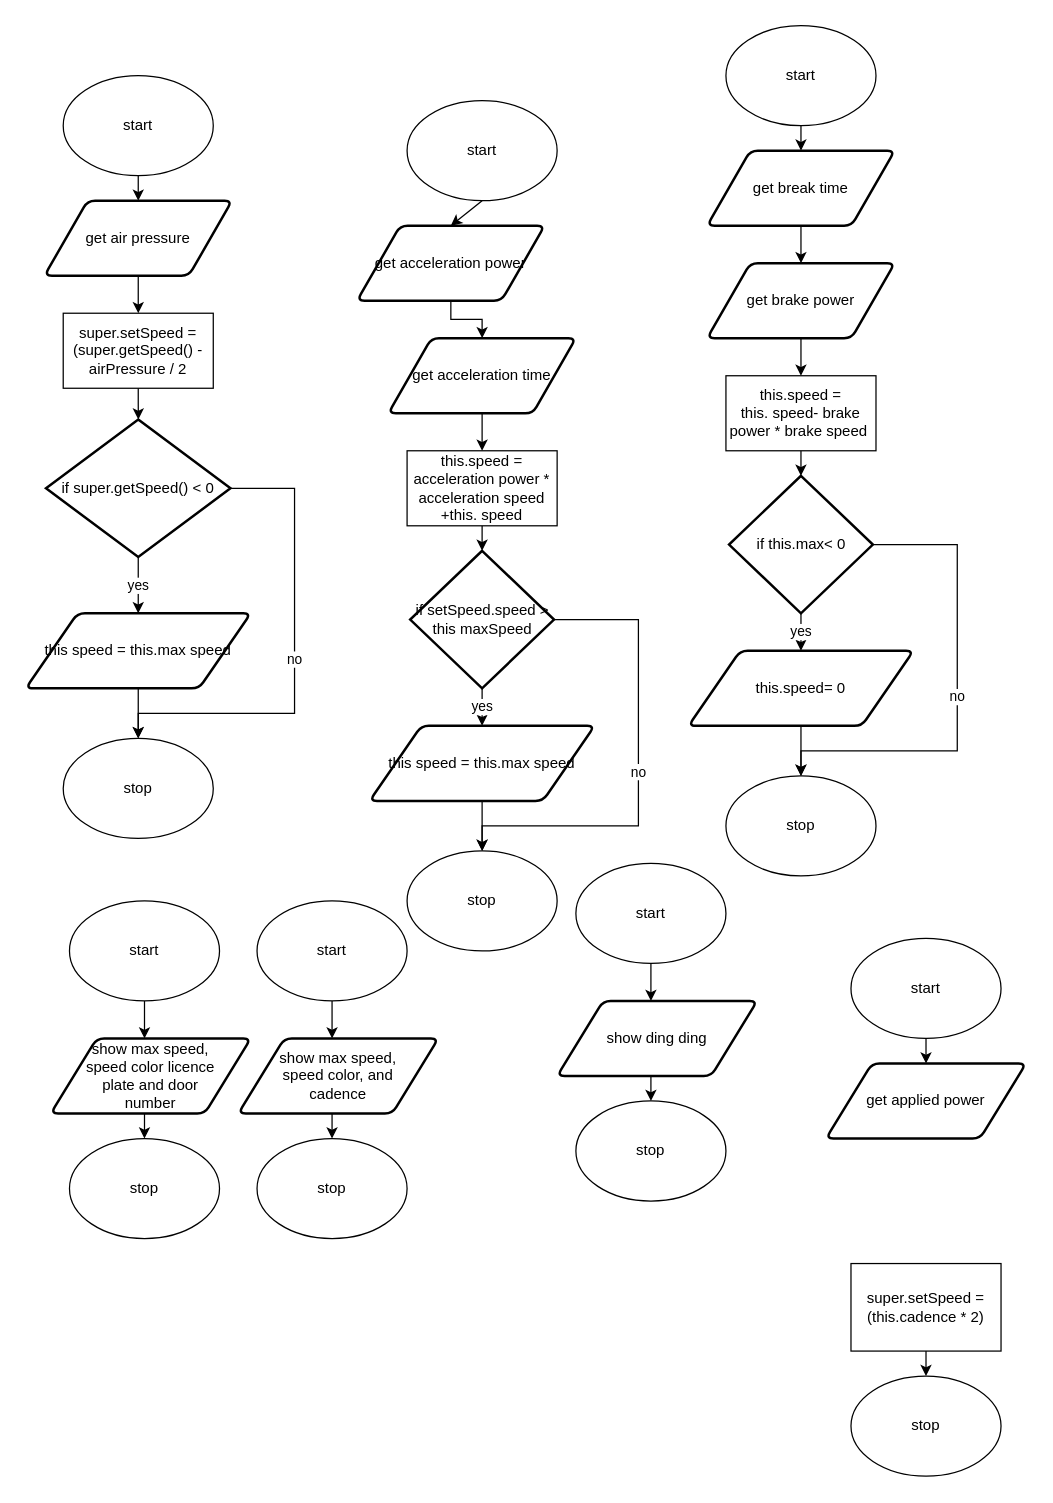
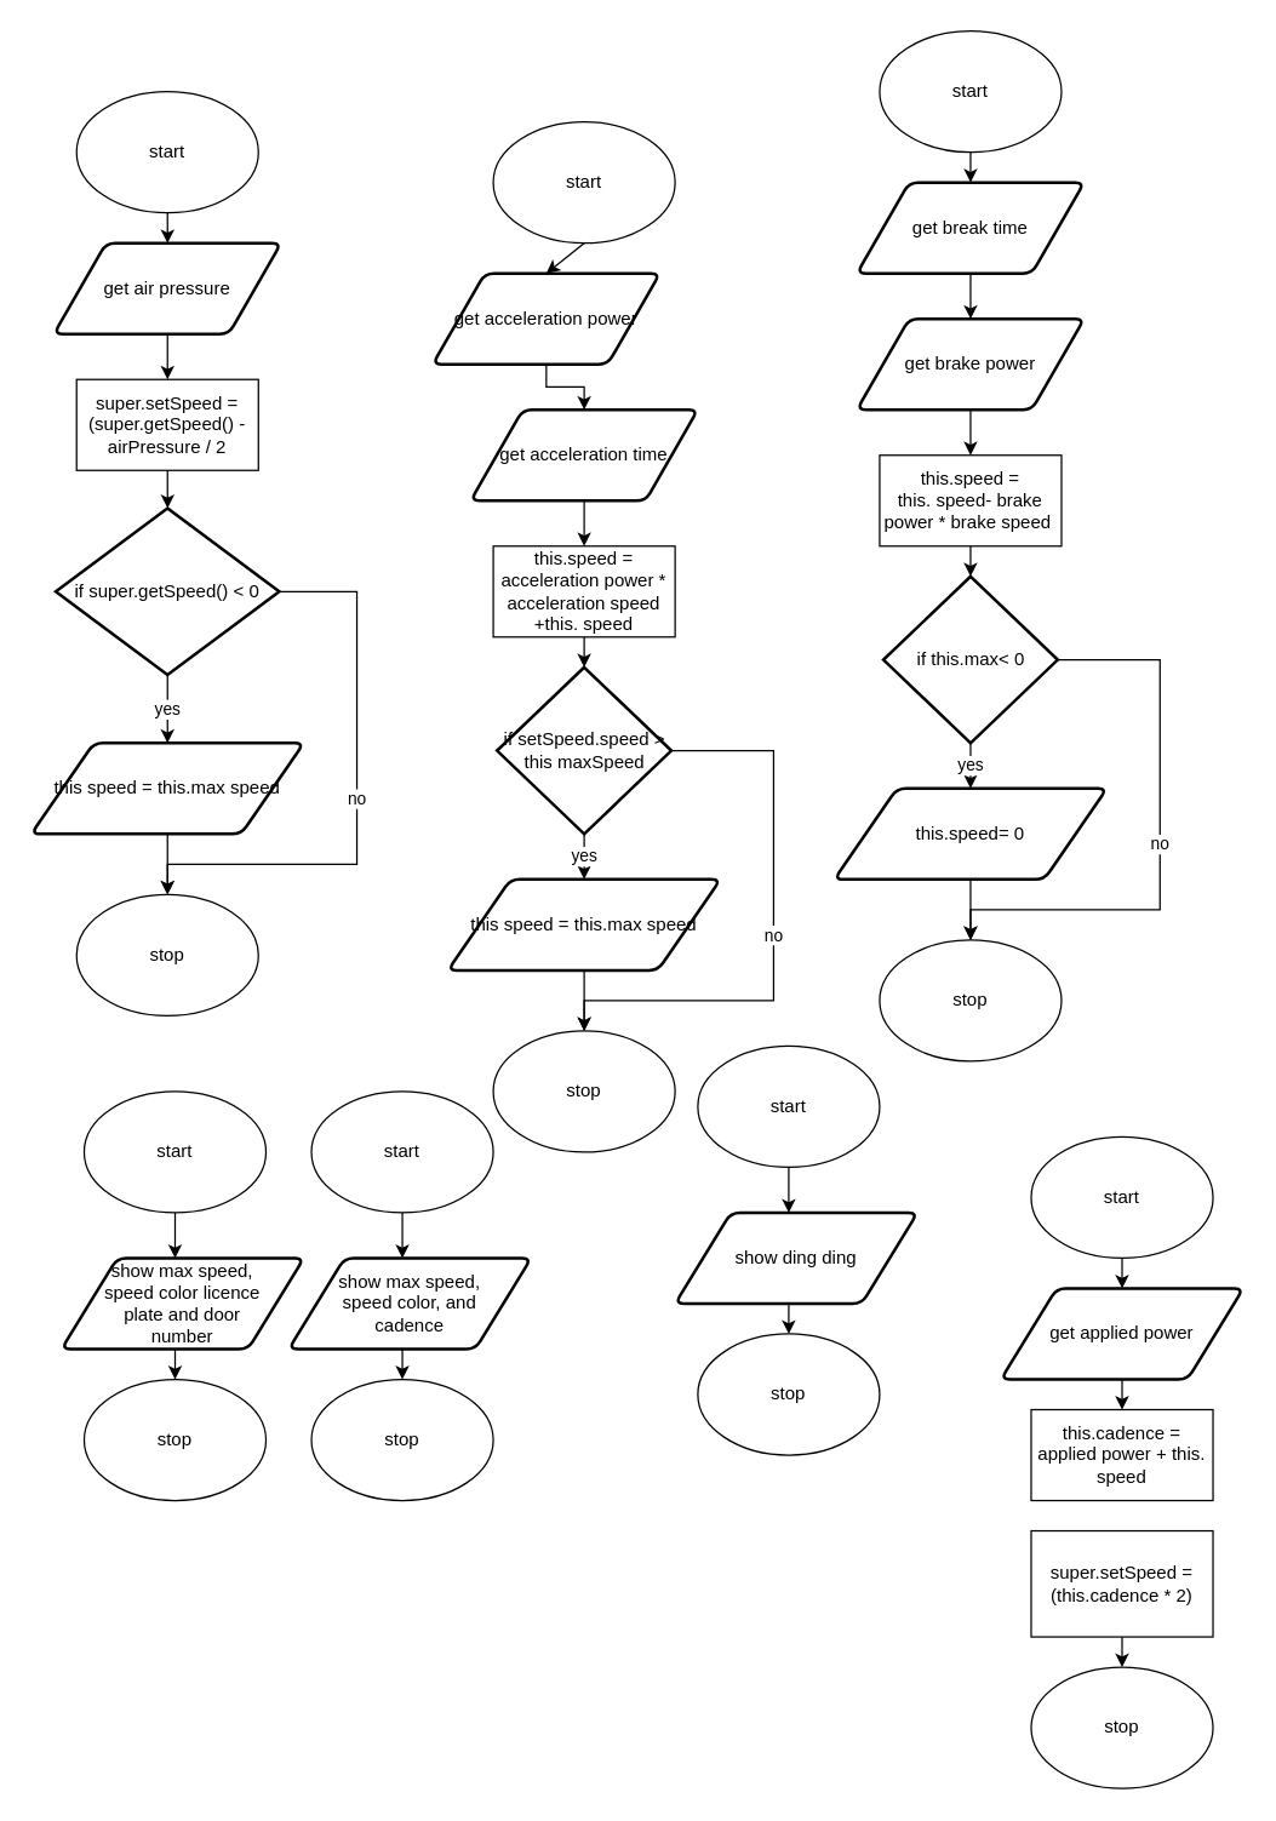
  <mxCell id="0" />
  <mxCell id="1" parent="0" />
  <mxCell id="2" style="edgeStyle=none;html=1;exitX=0.5;exitY=1;exitDx=0;exitDy=0;entryX=0.5;entryY=0;entryDx=0;entryDy=0;" parent="1" source="3" target="6" edge="1"><mxGeometry relative="1" as="geometry" /></mxCell>
  <mxCell id="3" value="start" style="ellipse;whiteSpace=wrap;html=1;" parent="1" vertex="1"><mxGeometry x="325" y="80" width="120" height="80" as="geometry" /></mxCell>
  <mxCell id="4" value="stop" style="ellipse;whiteSpace=wrap;html=1;" parent="1" vertex="1"><mxGeometry x="325" y="680" width="120" height="80" as="geometry" /></mxCell>
  <mxCell id="5" style="edgeStyle=orthogonalEdgeStyle;shape=connector;rounded=0;html=1;exitX=0.5;exitY=1;exitDx=0;exitDy=0;labelBackgroundColor=default;fontFamily=Helvetica;fontSize=11;fontColor=default;endArrow=classic;strokeColor=default;" parent="1" source="6" target="13" edge="1"><mxGeometry relative="1" as="geometry" /></mxCell>
  <mxCell id="6" value="get acceleration power" style="shape=parallelogram;html=1;strokeWidth=2;perimeter=parallelogramPerimeter;whiteSpace=wrap;rounded=1;arcSize=12;size=0.23;" parent="1" vertex="1"><mxGeometry x="285" y="180" width="150" height="60" as="geometry" /></mxCell>
  <mxCell id="7" style="edgeStyle=orthogonalEdgeStyle;shape=connector;rounded=0;html=1;exitX=0.5;exitY=1;exitDx=0;exitDy=0;labelBackgroundColor=default;fontFamily=Helvetica;fontSize=11;fontColor=default;endArrow=classic;strokeColor=default;" parent="1" source="8" target="11" edge="1"><mxGeometry relative="1" as="geometry" /></mxCell>
  <mxCell id="8" value="this.speed = acceleration power * acceleration speed +this. speed" style="rounded=0;whiteSpace=wrap;html=1;" parent="1" vertex="1"><mxGeometry x="325" y="360" width="120" height="60" as="geometry" /></mxCell>
  <mxCell id="9" value="yes" style="edgeStyle=orthogonalEdgeStyle;shape=connector;rounded=0;html=1;exitX=0.5;exitY=1;exitDx=0;exitDy=0;exitPerimeter=0;entryX=0.5;entryY=0;entryDx=0;entryDy=0;labelBackgroundColor=default;fontFamily=Helvetica;fontSize=11;fontColor=default;endArrow=classic;strokeColor=default;" parent="1" source="11" target="15" edge="1"><mxGeometry relative="1" as="geometry" /></mxCell>
  <mxCell id="10" value="no" style="edgeStyle=orthogonalEdgeStyle;shape=connector;rounded=0;html=1;exitX=1;exitY=0.5;exitDx=0;exitDy=0;exitPerimeter=0;labelBackgroundColor=default;fontFamily=Helvetica;fontSize=11;fontColor=default;endArrow=classic;strokeColor=default;" parent="1" source="11" target="4" edge="1"><mxGeometry relative="1" as="geometry"><Array as="points"><mxPoint x="510" y="495" /><mxPoint x="510" y="660" /><mxPoint x="385" y="660" /></Array></mxGeometry></mxCell>
  <mxCell id="11" value="if setSpeed.speed &amp;gt;&lt;br&gt;this maxSpeed" style="strokeWidth=2;html=1;shape=mxgraph.flowchart.decision;whiteSpace=wrap;" parent="1" vertex="1"><mxGeometry x="327.5" y="440" width="115" height="110" as="geometry" /></mxCell>
  <mxCell id="12" style="edgeStyle=orthogonalEdgeStyle;shape=connector;rounded=0;html=1;exitX=0.5;exitY=1;exitDx=0;exitDy=0;labelBackgroundColor=default;fontFamily=Helvetica;fontSize=11;fontColor=default;endArrow=classic;strokeColor=default;" parent="1" source="13" target="8" edge="1"><mxGeometry relative="1" as="geometry" /></mxCell>
  <mxCell id="13" value="get acceleration time" style="shape=parallelogram;html=1;strokeWidth=2;perimeter=parallelogramPerimeter;whiteSpace=wrap;rounded=1;arcSize=12;size=0.23;" parent="1" vertex="1"><mxGeometry x="310" y="270" width="150" height="60" as="geometry" /></mxCell>
  <mxCell id="14" style="edgeStyle=orthogonalEdgeStyle;shape=connector;rounded=0;html=1;exitX=0.5;exitY=1;exitDx=0;exitDy=0;entryX=0.5;entryY=0;entryDx=0;entryDy=0;labelBackgroundColor=default;fontFamily=Helvetica;fontSize=11;fontColor=default;endArrow=classic;strokeColor=default;" parent="1" source="15" target="4" edge="1"><mxGeometry relative="1" as="geometry" /></mxCell>
  <mxCell id="15" value="this speed = this.max speed" style="shape=parallelogram;html=1;strokeWidth=2;perimeter=parallelogramPerimeter;whiteSpace=wrap;rounded=1;arcSize=12;size=0.23;" parent="1" vertex="1"><mxGeometry x="295" y="580" width="180" height="60" as="geometry" /></mxCell>
  <mxCell id="16" style="edgeStyle=none;html=1;exitX=0.5;exitY=1;exitDx=0;exitDy=0;entryX=0.5;entryY=0;entryDx=0;entryDy=0;" parent="1" source="17" target="20" edge="1"><mxGeometry relative="1" as="geometry" /></mxCell>
  <mxCell id="17" value="start" style="ellipse;whiteSpace=wrap;html=1;" parent="1" vertex="1"><mxGeometry x="580" width="120" height="80" as="geometry" y="20" /></mxCell>
  <mxCell id="18" value="stop" style="ellipse;whiteSpace=wrap;html=1;" parent="1" vertex="1"><mxGeometry x="580" y="620" width="120" height="80" as="geometry" /></mxCell>
  <mxCell id="19" style="edgeStyle=orthogonalEdgeStyle;shape=connector;rounded=0;html=1;exitX=0.5;exitY=1;exitDx=0;exitDy=0;labelBackgroundColor=default;fontFamily=Helvetica;fontSize=11;fontColor=default;endArrow=classic;strokeColor=default;" parent="1" source="20" target="27" edge="1"><mxGeometry relative="1" as="geometry" /></mxCell>
  <mxCell id="20" value="get break time" style="shape=parallelogram;html=1;strokeWidth=2;perimeter=parallelogramPerimeter;whiteSpace=wrap;rounded=1;arcSize=12;size=0.23;" parent="1" vertex="1"><mxGeometry x="565" y="120" width="150" height="60" as="geometry" /></mxCell>
  <mxCell id="21" style="edgeStyle=orthogonalEdgeStyle;shape=connector;rounded=0;html=1;exitX=0.5;exitY=1;exitDx=0;exitDy=0;labelBackgroundColor=default;fontFamily=Helvetica;fontSize=11;fontColor=default;endArrow=classic;strokeColor=default;" parent="1" source="22" target="25" edge="1"><mxGeometry relative="1" as="geometry" /></mxCell>
  <mxCell id="22" value="this.speed =&lt;br&gt;this. speed- brake power * brake speed&amp;nbsp;" style="rounded=0;whiteSpace=wrap;html=1;" parent="1" vertex="1"><mxGeometry x="580" y="300" width="120" height="60" as="geometry" /></mxCell>
  <mxCell id="23" value="yes" style="edgeStyle=orthogonalEdgeStyle;shape=connector;rounded=0;html=1;exitX=0.5;exitY=1;exitDx=0;exitDy=0;exitPerimeter=0;entryX=0.5;entryY=0;entryDx=0;entryDy=0;labelBackgroundColor=default;fontFamily=Helvetica;fontSize=11;fontColor=default;endArrow=classic;strokeColor=default;" parent="1" source="25" target="29" edge="1"><mxGeometry relative="1" as="geometry" /></mxCell>
  <mxCell id="24" value="no" style="edgeStyle=orthogonalEdgeStyle;shape=connector;rounded=0;html=1;exitX=1;exitY=0.5;exitDx=0;exitDy=0;exitPerimeter=0;labelBackgroundColor=default;fontFamily=Helvetica;fontSize=11;fontColor=default;endArrow=classic;strokeColor=default;" parent="1" source="25" target="18" edge="1"><mxGeometry relative="1" as="geometry"><Array as="points"><mxPoint x="765" y="435" /><mxPoint x="765" y="600" /><mxPoint x="640" y="600" /></Array></mxGeometry></mxCell>
  <mxCell id="25" value="if this.max&amp;lt; 0" style="strokeWidth=2;html=1;shape=mxgraph.flowchart.decision;whiteSpace=wrap;" parent="1" vertex="1"><mxGeometry x="582.5" y="380" width="115" height="110" as="geometry" /></mxCell>
  <mxCell id="26" style="edgeStyle=orthogonalEdgeStyle;shape=connector;rounded=0;html=1;exitX=0.5;exitY=1;exitDx=0;exitDy=0;labelBackgroundColor=default;fontFamily=Helvetica;fontSize=11;fontColor=default;endArrow=classic;strokeColor=default;" parent="1" source="27" target="22" edge="1"><mxGeometry relative="1" as="geometry" /></mxCell>
  <mxCell id="27" value="get brake power" style="shape=parallelogram;html=1;strokeWidth=2;perimeter=parallelogramPerimeter;whiteSpace=wrap;rounded=1;arcSize=12;size=0.23;" parent="1" vertex="1"><mxGeometry x="565" y="210" width="150" height="60" as="geometry" /></mxCell>
  <mxCell id="28" style="edgeStyle=orthogonalEdgeStyle;shape=connector;rounded=0;html=1;exitX=0.5;exitY=1;exitDx=0;exitDy=0;entryX=0.5;entryY=0;entryDx=0;entryDy=0;labelBackgroundColor=default;fontFamily=Helvetica;fontSize=11;fontColor=default;endArrow=classic;strokeColor=default;" parent="1" source="29" target="18" edge="1"><mxGeometry relative="1" as="geometry" /></mxCell>
  <mxCell id="29" value="this.speed= 0" style="shape=parallelogram;html=1;strokeWidth=2;perimeter=parallelogramPerimeter;whiteSpace=wrap;rounded=1;arcSize=12;size=0.23;" parent="1" vertex="1"><mxGeometry x="550" y="520" width="180" height="60" as="geometry" /></mxCell>
  <mxCell id="30" style="edgeStyle=none;html=1;exitX=0.5;exitY=1;exitDx=0;exitDy=0;entryX=0.5;entryY=0;entryDx=0;entryDy=0;" edge="1" parent="1" source="31" target="34"><mxGeometry relative="1" as="geometry" /></mxCell>
  <mxCell id="31" value="start" style="ellipse;whiteSpace=wrap;html=1;" vertex="1" parent="1"><mxGeometry x="50" y="60" width="120" height="80" as="geometry" /></mxCell>
  <mxCell id="32" value="stop" style="ellipse;whiteSpace=wrap;html=1;" vertex="1" parent="1"><mxGeometry x="50" y="590" width="120" height="80" as="geometry" /></mxCell>
  <mxCell id="33" style="edgeStyle=orthogonalEdgeStyle;shape=connector;rounded=0;html=1;exitX=0.5;exitY=1;exitDx=0;exitDy=0;labelBackgroundColor=default;fontFamily=Helvetica;fontSize=11;fontColor=default;endArrow=classic;strokeColor=default;" edge="1" parent="1" source="34"><mxGeometry relative="1" as="geometry"><mxPoint x="110" y="250" as="targetPoint" /></mxGeometry></mxCell>
  <mxCell id="34" value="get air pressure" style="shape=parallelogram;html=1;strokeWidth=2;perimeter=parallelogramPerimeter;whiteSpace=wrap;rounded=1;arcSize=12;size=0.23;" vertex="1" parent="1"><mxGeometry x="35" y="160" width="150" height="60" as="geometry" /></mxCell>
  <mxCell id="35" style="edgeStyle=orthogonalEdgeStyle;shape=connector;rounded=0;html=1;exitX=0.5;exitY=1;exitDx=0;exitDy=0;labelBackgroundColor=default;fontFamily=Helvetica;fontSize=11;fontColor=default;endArrow=classic;strokeColor=default;" edge="1" parent="1" source="36" target="39"><mxGeometry relative="1" as="geometry" /></mxCell>
  <mxCell id="36" value="super.setSpeed = (super.getSpeed() - airPressure / 2" style="rounded=0;whiteSpace=wrap;html=1;" vertex="1" parent="1"><mxGeometry x="50" y="250" width="120" height="60" as="geometry" /></mxCell>
  <mxCell id="37" value="yes" style="edgeStyle=orthogonalEdgeStyle;shape=connector;rounded=0;html=1;exitX=0.5;exitY=1;exitDx=0;exitDy=0;exitPerimeter=0;entryX=0.5;entryY=0;entryDx=0;entryDy=0;labelBackgroundColor=default;fontFamily=Helvetica;fontSize=11;fontColor=default;endArrow=classic;strokeColor=default;" edge="1" parent="1" source="39" target="41"><mxGeometry relative="1" as="geometry" /></mxCell>
  <mxCell id="38" value="no" style="edgeStyle=orthogonalEdgeStyle;shape=connector;rounded=0;html=1;exitX=1;exitY=0.5;exitDx=0;exitDy=0;exitPerimeter=0;labelBackgroundColor=default;fontFamily=Helvetica;fontSize=11;fontColor=default;endArrow=classic;strokeColor=default;" edge="1" parent="1" source="39" target="32"><mxGeometry relative="1" as="geometry"><Array as="points"><mxPoint x="235" y="390" /><mxPoint x="235" y="570" /><mxPoint x="110" y="570" /></Array></mxGeometry></mxCell>
  <mxCell id="39" value="if super.getSpeed() &amp;lt; 0" style="strokeWidth=2;html=1;shape=mxgraph.flowchart.decision;whiteSpace=wrap;" vertex="1" parent="1"><mxGeometry x="36.25" y="335" width="147.5" height="110" as="geometry" /></mxCell>
  <mxCell id="40" style="edgeStyle=orthogonalEdgeStyle;shape=connector;rounded=0;html=1;exitX=0.5;exitY=1;exitDx=0;exitDy=0;entryX=0.5;entryY=0;entryDx=0;entryDy=0;labelBackgroundColor=default;fontFamily=Helvetica;fontSize=11;fontColor=default;endArrow=classic;strokeColor=default;" edge="1" parent="1" source="41" target="32"><mxGeometry relative="1" as="geometry" /></mxCell>
  <mxCell id="41" value="this speed = this.max speed" style="shape=parallelogram;html=1;strokeWidth=2;perimeter=parallelogramPerimeter;whiteSpace=wrap;rounded=1;arcSize=12;size=0.23;" vertex="1" parent="1"><mxGeometry x="20" y="490" width="180" height="60" as="geometry" /></mxCell>
  <mxCell id="42" value="show max speed, &lt;br&gt;speed color licence &lt;br&gt;plate and door &lt;br&gt;number" style="shape=parallelogram;html=1;strokeWidth=2;perimeter=parallelogramPerimeter;whiteSpace=wrap;rounded=1;arcSize=12;size=0.23;" vertex="1" parent="1"><mxGeometry x="40" y="830" width="160" height="60" as="geometry" /></mxCell>
  <mxCell id="43" style="edgeStyle=none;html=1;exitX=0.5;exitY=1;exitDx=0;exitDy=0;entryX=0.5;entryY=0;entryDx=0;entryDy=0;entryPerimeter=0;" edge="1" parent="1" source="44"><mxGeometry relative="1" as="geometry"><mxPoint x="115" y="830" as="targetPoint" /></mxGeometry></mxCell>
  <mxCell id="44" value="start" style="ellipse;whiteSpace=wrap;html=1;" vertex="1" parent="1"><mxGeometry x="55" y="720" width="120" height="80" as="geometry" /></mxCell>
  <mxCell id="45" value="stop" style="ellipse;whiteSpace=wrap;html=1;" vertex="1" parent="1"><mxGeometry x="55" y="910" width="120" height="80" as="geometry" /></mxCell>
  <mxCell id="46" style="edgeStyle=none;html=1;exitX=0.5;exitY=1;exitDx=0;exitDy=0;" edge="1" parent="1"><mxGeometry relative="1" as="geometry"><mxPoint x="116" y="930" as="sourcePoint" /><mxPoint x="116" y="930" as="targetPoint" /></mxGeometry></mxCell>
  <mxCell id="47" style="edgeStyle=none;html=1;exitX=0.5;exitY=1;exitDx=0;exitDy=0;entryX=0.5;entryY=0;entryDx=0;entryDy=0;" edge="1" parent="1" target="45"><mxGeometry relative="1" as="geometry"><mxPoint x="115" y="890" as="sourcePoint" /></mxGeometry></mxCell>
  <mxCell id="48" value="show max speed, &lt;br&gt;speed color, and &lt;br&gt;cadence" style="shape=parallelogram;html=1;strokeWidth=2;perimeter=parallelogramPerimeter;whiteSpace=wrap;rounded=1;arcSize=12;size=0.23;" vertex="1" parent="1"><mxGeometry x="190" y="830" width="160" height="60" as="geometry" /></mxCell>
  <mxCell id="49" style="edgeStyle=none;html=1;exitX=0.5;exitY=1;exitDx=0;exitDy=0;entryX=0.5;entryY=0;entryDx=0;entryDy=0;entryPerimeter=0;" edge="1" parent="1" source="50"><mxGeometry relative="1" as="geometry"><mxPoint x="265" y="830" as="targetPoint" /></mxGeometry></mxCell>
  <mxCell id="50" value="start" style="ellipse;whiteSpace=wrap;html=1;" vertex="1" parent="1"><mxGeometry x="205" y="720" width="120" height="80" as="geometry" /></mxCell>
  <mxCell id="51" value="stop" style="ellipse;whiteSpace=wrap;html=1;" vertex="1" parent="1"><mxGeometry x="205" y="910" width="120" height="80" as="geometry" /></mxCell>
  <mxCell id="52" style="edgeStyle=none;html=1;exitX=0.5;exitY=1;exitDx=0;exitDy=0;" edge="1" parent="1"><mxGeometry relative="1" as="geometry"><mxPoint x="266" y="930" as="sourcePoint" /><mxPoint x="266" y="930" as="targetPoint" /></mxGeometry></mxCell>
  <mxCell id="53" style="edgeStyle=none;html=1;exitX=0.5;exitY=1;exitDx=0;exitDy=0;entryX=0.5;entryY=0;entryDx=0;entryDy=0;" edge="1" parent="1" target="51"><mxGeometry relative="1" as="geometry"><mxPoint x="265" y="890" as="sourcePoint" /></mxGeometry></mxCell>
  <mxCell id="54" value="show ding ding" style="shape=parallelogram;html=1;strokeWidth=2;perimeter=parallelogramPerimeter;whiteSpace=wrap;rounded=1;arcSize=12;size=0.23;" vertex="1" parent="1"><mxGeometry x="445" y="800" width="160" height="60" as="geometry" /></mxCell>
  <mxCell id="55" style="edgeStyle=none;html=1;exitX=0.5;exitY=1;exitDx=0;exitDy=0;entryX=0.5;entryY=0;entryDx=0;entryDy=0;entryPerimeter=0;" edge="1" parent="1" source="56"><mxGeometry relative="1" as="geometry"><mxPoint x="520" y="800" as="targetPoint" /></mxGeometry></mxCell>
  <mxCell id="56" value="start" style="ellipse;whiteSpace=wrap;html=1;" vertex="1" parent="1"><mxGeometry x="460" y="690" width="120" height="80" as="geometry" /></mxCell>
  <mxCell id="57" value="stop" style="ellipse;whiteSpace=wrap;html=1;" vertex="1" parent="1"><mxGeometry x="460" y="880" width="120" height="80" as="geometry" /></mxCell>
  <mxCell id="58" style="edgeStyle=none;html=1;exitX=0.5;exitY=1;exitDx=0;exitDy=0;" edge="1" parent="1"><mxGeometry relative="1" as="geometry"><mxPoint x="521" y="900" as="sourcePoint" /><mxPoint x="521" y="900" as="targetPoint" /></mxGeometry></mxCell>
  <mxCell id="59" style="edgeStyle=none;html=1;exitX=0.5;exitY=1;exitDx=0;exitDy=0;entryX=0.5;entryY=0;entryDx=0;entryDy=0;" edge="1" parent="1" target="57"><mxGeometry relative="1" as="geometry"><mxPoint x="520" y="860" as="sourcePoint" /></mxGeometry></mxCell>
+ <mxCell id="60" style="edgeStyle=none;html=1;exitX=0.5;exitY=1;exitDx=0;exitDy=0;entryX=0.5;entryY=0;entryDx=0;entryDy=0;" edge="1" parent="1" source="61" target="67"><mxGeometry relative="1" as="geometry" /></mxCell>
  <mxCell id="61" value="get applied power" style="shape=parallelogram;html=1;strokeWidth=2;perimeter=parallelogramPerimeter;whiteSpace=wrap;rounded=1;arcSize=12;size=0.23;" vertex="1" parent="1"><mxGeometry x="660" y="850" width="160" height="60" as="geometry" /></mxCell>
  <mxCell id="62" style="edgeStyle=none;html=1;exitX=0.5;exitY=1;exitDx=0;exitDy=0;entryX=0.5;entryY=0;entryDx=0;entryDy=0;entryPerimeter=0;" edge="1" parent="1" source="64"><mxGeometry relative="1" as="geometry"><mxPoint x="735" y="790" as="targetPoint" /></mxGeometry></mxCell>
  <mxCell id="63" style="edgeStyle=none;html=1;exitX=0.5;exitY=1;exitDx=0;exitDy=0;" edge="1" parent="1" source="64" target="61"><mxGeometry relative="1" as="geometry" /></mxCell>
  <mxCell id="64" value="start" style="ellipse;whiteSpace=wrap;html=1;" vertex="1" parent="1"><mxGeometry x="680" y="750" width="120" height="80" as="geometry" /></mxCell>
  <mxCell id="65" value="stop" style="ellipse;whiteSpace=wrap;html=1;" vertex="1" parent="1"><mxGeometry x="680" y="1100" width="120" height="80" as="geometry" /></mxCell>
  <mxCell id="66" style="edgeStyle=none;html=1;exitX=0.5;exitY=1;exitDx=0;exitDy=0;" edge="1" parent="1"><mxGeometry relative="1" as="geometry"><mxPoint x="736" y="890" as="sourcePoint" /><mxPoint x="736" y="890" as="targetPoint" /></mxGeometry></mxCell>
+ <mxCell id="67" value="this.cadence = applied power + this. speed" style="rounded=0;whiteSpace=wrap;html=1;" vertex="1" parent="1"><mxGeometry x="680" y="930" width="120" height="60" as="geometry" /></mxCell>
  <mxCell id="68" style="edgeStyle=none;html=1;exitX=0.5;exitY=1;exitDx=0;exitDy=0;entryX=0.5;entryY=0;entryDx=0;entryDy=0;" edge="1" parent="1" source="69" target="65"><mxGeometry relative="1" as="geometry" /></mxCell>
  <mxCell id="69" value="super.setSpeed = (this.cadence * 2)" style="rounded=0;whiteSpace=wrap;html=1;" vertex="1" parent="1"><mxGeometry x="680" y="1010" width="120" height="70" as="geometry" /></mxCell>
